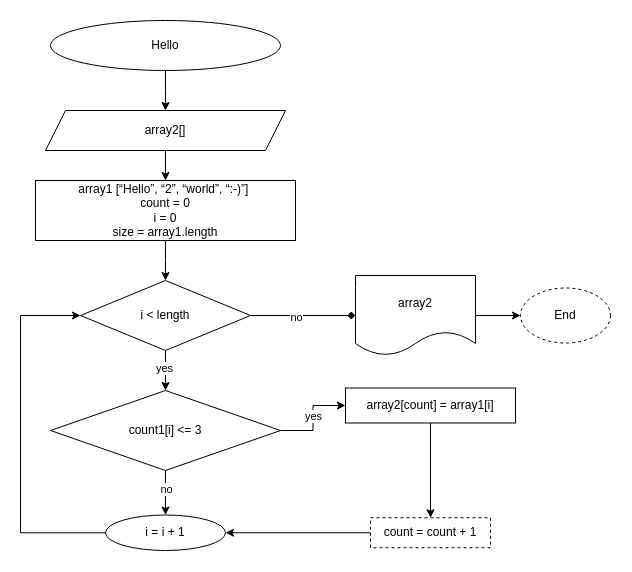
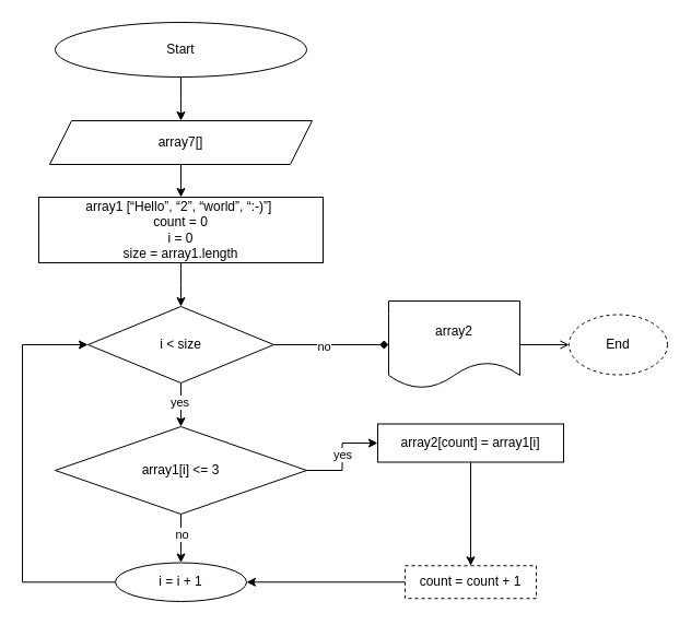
  <mxCell id="0" />
  <mxCell id="1" parent="0" />
  <mxCell id="2" value="" style="edgeStyle=orthogonalEdgeStyle;rounded=0;orthogonalLoop=1;jettySize=auto;html=1;" edge="1" parent="1" source="3"><mxGeometry relative="1" as="geometry"><mxPoint x="165" y="110" as="targetPoint" /></mxGeometry></mxCell>
- <mxCell id="3" value="Hello" style="ellipse;whiteSpace=wrap;html=1;" vertex="1" parent="1"><mxGeometry x="50" y="20" width="230" height="50" as="geometry" /></mxCell>
+ <mxCell id="3" value="Start" style="ellipse;whiteSpace=wrap;html=1;" vertex="1" parent="1"><mxGeometry x="50" y="20" width="230" height="50" as="geometry" /></mxCell>
  <mxCell id="4" value="" style="edgeStyle=orthogonalEdgeStyle;rounded=0;orthogonalLoop=1;jettySize=auto;html=1;" edge="1" parent="1" source="5"><mxGeometry relative="1" as="geometry"><mxPoint x="165" y="280" as="targetPoint" /></mxGeometry></mxCell>
  <mxCell id="5" value="array1 [“Hello”, “2”, “world”, “:-)”]&amp;nbsp;&lt;br style=&quot;border-color: var(--border-color);&quot;&gt;count = 0&lt;br&gt;i = 0&lt;br&gt;size = array1.length" style="rounded=0;whiteSpace=wrap;html=1;" vertex="1" parent="1"><mxGeometry x="35" y="180" width="260" height="60" as="geometry" /></mxCell>
  <mxCell id="6" value="" style="edgeStyle=orthogonalEdgeStyle;rounded=0;orthogonalLoop=1;jettySize=auto;html=1;" edge="1" parent="1" source="7" target="5"><mxGeometry relative="1" as="geometry" /></mxCell>
- <mxCell id="7" value="array2[]" style="shape=parallelogram;perimeter=parallelogramPerimeter;whiteSpace=wrap;html=1;fixedSize=1;" vertex="1" parent="1"><mxGeometry x="45" y="110" width="240" height="40" as="geometry" /></mxCell>
+ <mxCell id="7" value="array7[]" style="shape=parallelogram;perimeter=parallelogramPerimeter;whiteSpace=wrap;html=1;fixedSize=1;" vertex="1" parent="1"><mxGeometry x="45" y="110" width="240" height="40" as="geometry" /></mxCell>
  <mxCell id="8" value="" style="edgeStyle=orthogonalEdgeStyle;rounded=0;orthogonalLoop=1;jettySize=auto;html=1;" edge="1" parent="1" source="12" target="17"><mxGeometry relative="1" as="geometry" /></mxCell>
  <mxCell id="9" value="yes" style="edgeLabel;html=1;align=center;verticalAlign=middle;resizable=0;points=[];" connectable="0" vertex="1" parent="8"><mxGeometry x="-0.173" y="-2" relative="1" as="geometry"><mxPoint as="offset" /></mxGeometry></mxCell>
  <mxCell id="10" value="" style="edgeStyle=orthogonalEdgeStyle;rounded=0;orthogonalLoop=1;jettySize=auto;html=1;endArrow=diamond;" edge="1" parent="1" source="12" target="25"><mxGeometry relative="1" as="geometry" /></mxCell>
  <mxCell id="11" value="no" style="edgeLabel;html=1;align=center;verticalAlign=middle;resizable=0;points=[];" connectable="0" vertex="1" parent="10"><mxGeometry x="-0.143" y="-1" relative="1" as="geometry"><mxPoint as="offset" /></mxGeometry></mxCell>
- <mxCell id="12" value="i &amp;lt; length" style="rhombus;whiteSpace=wrap;html=1;" vertex="1" parent="1"><mxGeometry x="80" y="280" width="170" height="70" as="geometry" /></mxCell>
+ <mxCell id="12" value="i &amp;lt; size" style="rhombus;whiteSpace=wrap;html=1;" vertex="1" parent="1"><mxGeometry x="80" y="280" width="170" height="70" as="geometry" /></mxCell>
  <mxCell id="13" style="edgeStyle=orthogonalEdgeStyle;rounded=0;orthogonalLoop=1;jettySize=auto;html=1;entryX=0;entryY=0.5;entryDx=0;entryDy=0;" edge="1" parent="1" source="17" target="19"><mxGeometry relative="1" as="geometry" /></mxCell>
  <mxCell id="14" value="yes" style="edgeLabel;html=1;align=center;verticalAlign=middle;resizable=0;points=[];" connectable="0" vertex="1" parent="13"><mxGeometry x="0.046" relative="1" as="geometry"><mxPoint as="offset" /></mxGeometry></mxCell>
  <mxCell id="15" value="" style="edgeStyle=orthogonalEdgeStyle;rounded=0;orthogonalLoop=1;jettySize=auto;html=1;" edge="1" parent="1" source="17" target="23"><mxGeometry relative="1" as="geometry" /></mxCell>
  <mxCell id="16" value="no" style="edgeLabel;html=1;align=center;verticalAlign=middle;resizable=0;points=[];" connectable="0" vertex="1" parent="15"><mxGeometry x="-0.191" relative="1" as="geometry"><mxPoint as="offset" /></mxGeometry></mxCell>
- <mxCell id="17" value="count1[i] &amp;lt;= 3" style="rhombus;whiteSpace=wrap;html=1;" vertex="1" parent="1"><mxGeometry x="50" y="390" width="230" height="80" as="geometry" /></mxCell>
+ <mxCell id="17" value="array1[i] &amp;lt;= 3" style="rhombus;whiteSpace=wrap;html=1;" vertex="1" parent="1"><mxGeometry x="50" y="390" width="230" height="80" as="geometry" /></mxCell>
  <mxCell id="18" style="edgeStyle=orthogonalEdgeStyle;rounded=0;orthogonalLoop=1;jettySize=auto;html=1;entryX=0.5;entryY=0;entryDx=0;entryDy=0;" edge="1" parent="1" source="19" target="21"><mxGeometry relative="1" as="geometry" /></mxCell>
  <mxCell id="19" value="array2[count] = array1[i]" style="whiteSpace=wrap;html=1;" vertex="1" parent="1"><mxGeometry x="345" y="387.5" width="170" height="35" as="geometry" /></mxCell>
  <mxCell id="20" style="edgeStyle=orthogonalEdgeStyle;rounded=0;orthogonalLoop=1;jettySize=auto;html=1;entryX=1;entryY=0.5;entryDx=0;entryDy=0;" edge="1" parent="1" source="21" target="23"><mxGeometry relative="1" as="geometry" /></mxCell>
  <mxCell id="21" value="count = count + 1" style="whiteSpace=wrap;html=1;dashed=1;" vertex="1" parent="1"><mxGeometry x="370" y="517.25" width="120" height="30" as="geometry" /></mxCell>
  <mxCell id="22" style="edgeStyle=orthogonalEdgeStyle;rounded=0;orthogonalLoop=1;jettySize=auto;html=1;entryX=0;entryY=0.5;entryDx=0;entryDy=0;" edge="1" parent="1" source="23" target="12"><mxGeometry relative="1" as="geometry"><Array as="points"><mxPoint x="20" y="532" /><mxPoint x="20" y="315" /></Array></mxGeometry></mxCell>
  <mxCell id="23" value="i = i + 1" style="ellipse;whiteSpace=wrap;html=1;" vertex="1" parent="1"><mxGeometry x="105" y="514.5" width="120" height="35.5" as="geometry" /></mxCell>
- <mxCell id="24" value="" style="edgeStyle=orthogonalEdgeStyle;rounded=0;orthogonalLoop=1;jettySize=auto;html=1;" edge="1" parent="1" source="25" target="26"><mxGeometry relative="1" as="geometry" /></mxCell>
+ <mxCell id="24" value="" style="edgeStyle=orthogonalEdgeStyle;rounded=0;orthogonalLoop=1;jettySize=auto;html=1;endArrow=open;" edge="1" parent="1" source="25" target="26"><mxGeometry relative="1" as="geometry" /></mxCell>
  <mxCell id="25" value="array2" style="shape=document;whiteSpace=wrap;html=1;boundedLbl=1;" vertex="1" parent="1"><mxGeometry x="355" y="275" width="120" height="80" as="geometry" /></mxCell>
  <mxCell id="26" value="End" style="ellipse;whiteSpace=wrap;html=1;dashed=1;" vertex="1" parent="1"><mxGeometry x="520" y="287.5" width="90" height="55" as="geometry" /></mxCell>
